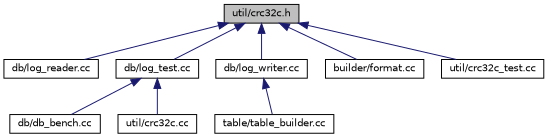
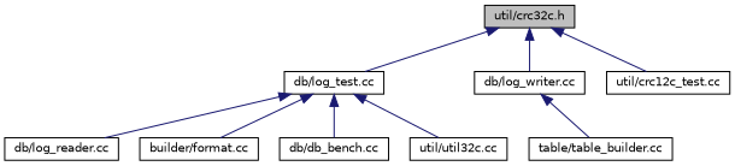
  digraph {
    node [color=black fillcolor=white fontname=Helvetica fontsize=10 shape=record style=filled]
    edge [color=midnightblue dir=back fontname=Helvetica fontsize=10 labelfontname=Helvetica labelfontsize=10 style=solid]
    n1 [fillcolor=grey75 fontcolor=black height=0.2 label="util/crc32c.h" width=0.4]
    n2 [height=0.2 label="db/log_reader.cc" width=0.4]
    n3 [height=0.2 label="db/log_test.cc" width=0.4]
    n4 [height=0.2 label="db/log_writer.cc" width=0.4]
    n5 [height=0.2 label="builder/format.cc" width=0.4]
-   n6 [height=0.2 label="util/crc32c_test.cc" width=0.4]
+   n6 [height=0.2 label="util/crc12c_test.cc" width=0.4]
    n7 [height=0.2 label="db/db_bench.cc" width=0.4]
-   n8 [height=0.2 label="util/crc32c.cc" width=0.4]
+   n8 [height=0.2 label="util/util32c.cc" width=0.4]
    n9 [height=0.2 label="table/table_builder.cc" width=0.4]
-   n1 -> n2
+   n3 -> n2
    n1 -> n3
    n1 -> n4
-   n1 -> n5
+   n3 -> n5
    n1 -> n6
    n3 -> n7
    n3 -> n8
    n4 -> n9
  }
